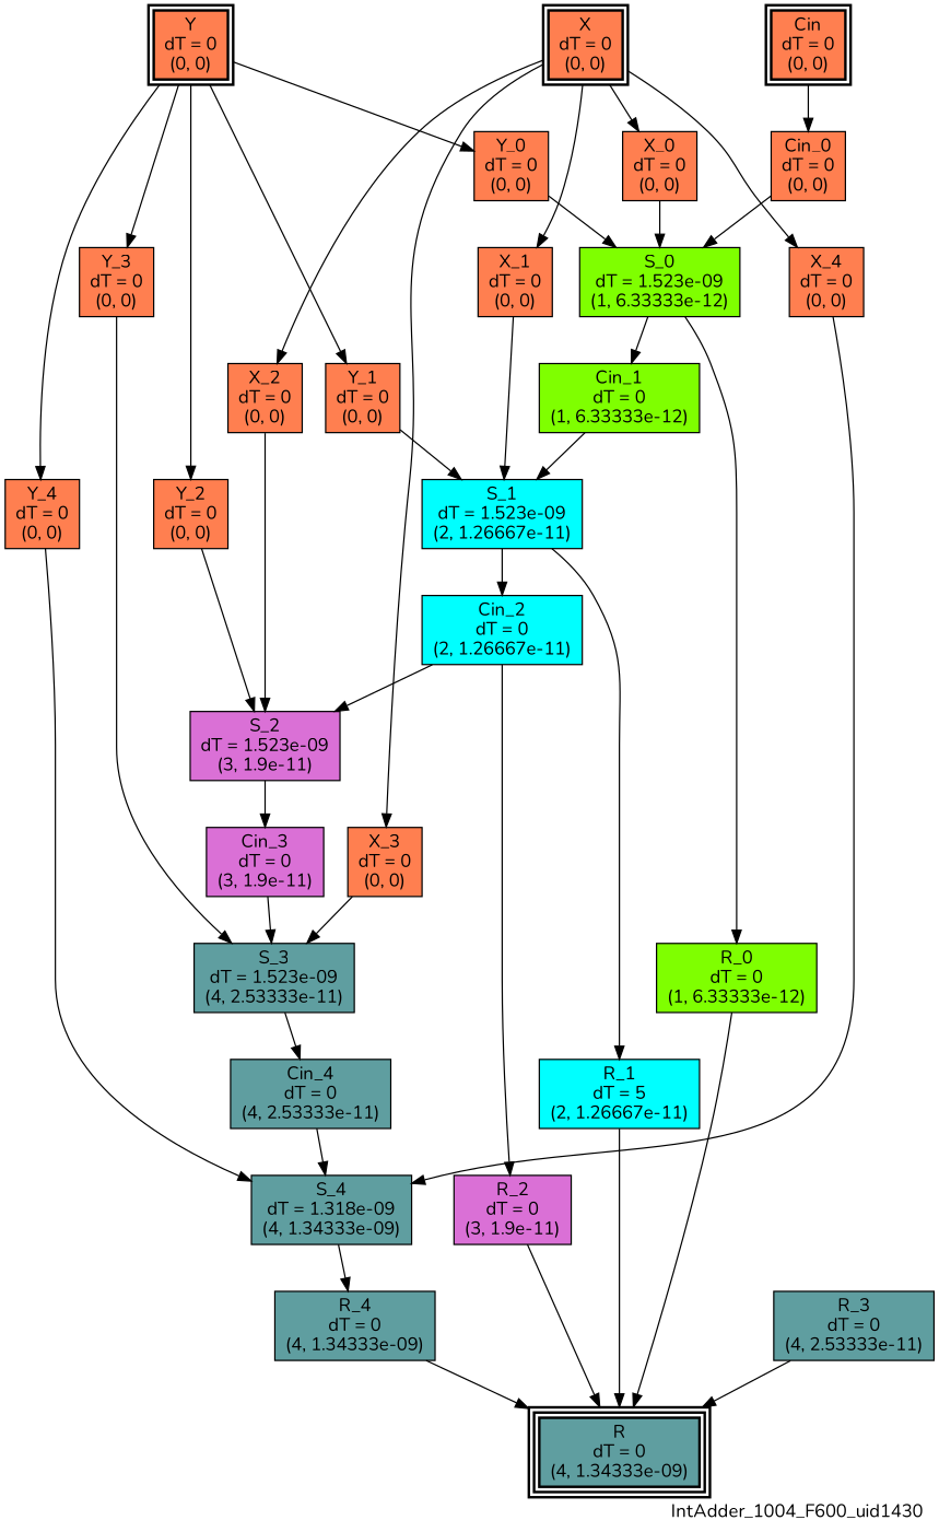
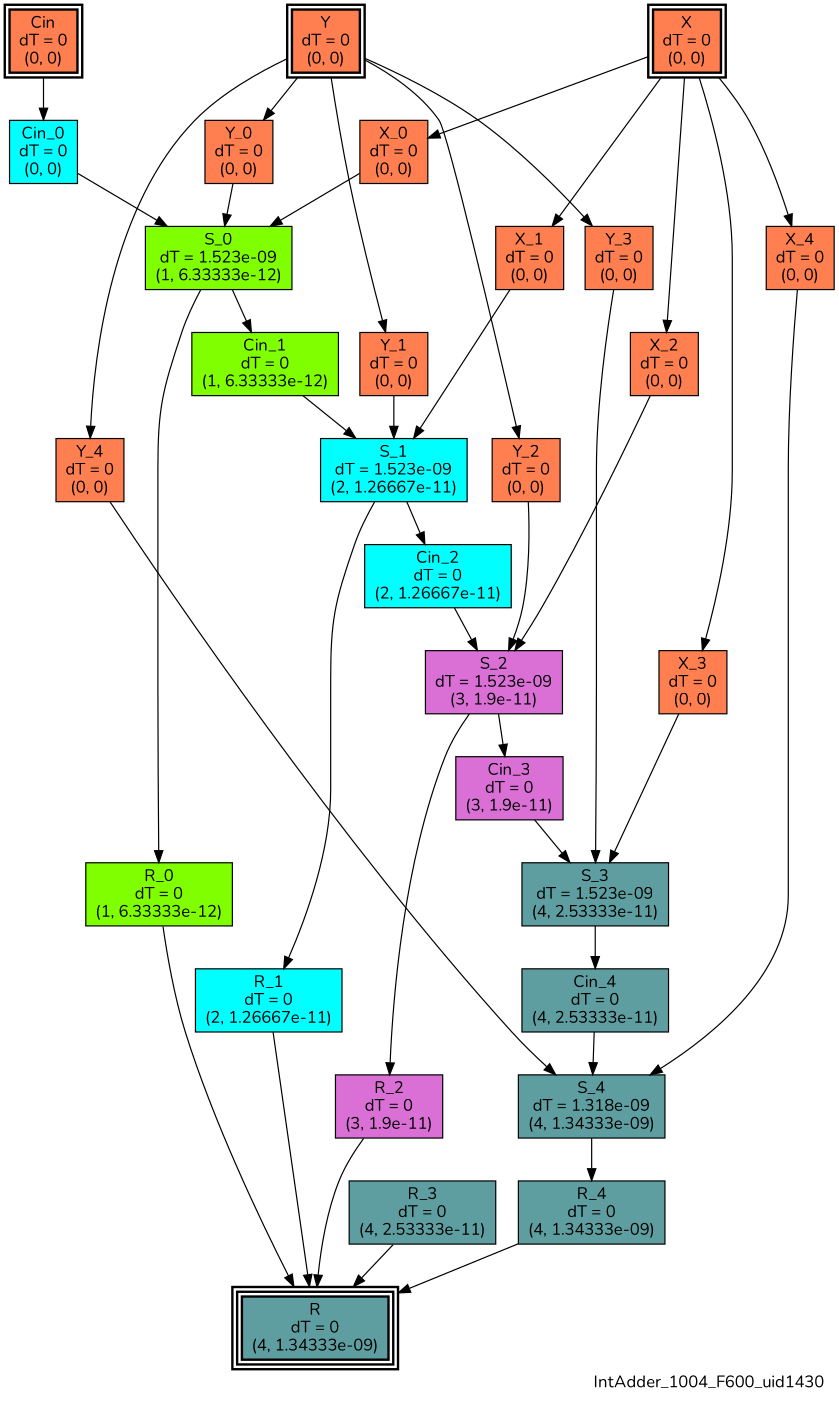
  digraph {
    fontname=Nunito
    label=IntAdder_1004_F600_uid1430
    labeljust=right
    labelloc=bottom
    nodesep=0.25
    ranksep=0.5
    node [color=black fillcolor=coral fontname=Nunito peripheries=1 shape=box style=filled]
    edge [arrowhead=normal arrowsize=1.0 arrowtail=normal color=black dir=forward fontname=Nunito]
    n1 [label="X\ndT = 0\n(0, 0)" peripheries=2 style="bold, filled"]
    n2 [label="Y\ndT = 0\n(0, 0)" peripheries=2 style="bold, filled"]
    n3 [label="Cin\ndT = 0\n(0, 0)" peripheries=2 style="bold, filled"]
    n4 [fillcolor=cadetblue label="R\ndT = 0\n(4, 1.34333e-09)" peripheries=3 style="bold, filled"]
    n5 [label="X_0\ndT = 0\n(0, 0)"]
    n6 [label="X_1\ndT = 0\n(0, 0)"]
    n7 [label="X_2\ndT = 0\n(0, 0)"]
    n8 [label="X_3\ndT = 0\n(0, 0)"]
    n9 [label="X_4\ndT = 0\n(0, 0)"]
    n10 [label="Y_0\ndT = 0\n(0, 0)"]
    n11 [label="Y_1\ndT = 0\n(0, 0)"]
    n12 [label="Y_2\ndT = 0\n(0, 0)"]
    n13 [label="Y_3\ndT = 0\n(0, 0)"]
    n14 [label="Y_4\ndT = 0\n(0, 0)"]
-   n15 [label="Cin_0\ndT = 0\n(0, 0)"]
+   n15 [fillcolor=cyan label="Cin_0\ndT = 0\n(0, 0)"]
    n16 [fillcolor=chartreuse label="S_0\ndT = 1.523e-09\n(1, 6.33333e-12)"]
    n17 [fillcolor=cyan label="S_1\ndT = 1.523e-09\n(2, 1.26667e-11)"]
    n18 [fillcolor=orchid label="S_2\ndT = 1.523e-09\n(3, 1.9e-11)"]
    n19 [fillcolor=cadetblue label="S_3\ndT = 1.523e-09\n(4, 2.53333e-11)"]
    n20 [fillcolor=cadetblue label="S_4\ndT = 1.318e-09\n(4, 1.34333e-09)"]
    n21 [fillcolor=chartreuse label="R_0\ndT = 0\n(1, 6.33333e-12)"]
    n22 [fillcolor=chartreuse label="Cin_1\ndT = 0\n(1, 6.33333e-12)"]
-   n23 [fillcolor=cyan label="R_1\ndT = 5\n(2, 1.26667e-11)"]
+   n23 [fillcolor=cyan label="R_1\ndT = 0\n(2, 1.26667e-11)"]
    n24 [fillcolor=cyan label="Cin_2\ndT = 0\n(2, 1.26667e-11)"]
    n25 [fillcolor=orchid label="R_2\ndT = 0\n(3, 1.9e-11)"]
    n26 [fillcolor=orchid label="Cin_3\ndT = 0\n(3, 1.9e-11)"]
    n27 [fillcolor=cadetblue label="Cin_4\ndT = 0\n(4, 2.53333e-11)"]
    n28 [fillcolor=cadetblue label="R_3\ndT = 0\n(4, 2.53333e-11)"]
    n29 [fillcolor=cadetblue label="R_4\ndT = 0\n(4, 1.34333e-09)"]
    subgraph sub_1 {
      rank=same
      n1
      n2
      n3
    }
    subgraph sub_2 {
      rank=same
      n4
    }
    n1 -> n5
    n1 -> n6
    n1 -> n7
    n1 -> n8
    n1 -> n9
    n2 -> n10
    n2 -> n11
    n2 -> n12
    n2 -> n13
    n2 -> n14
    n3 -> n15
    n5 -> n16
    n6 -> n17
    n7 -> n18
    n8 -> n19
    n9 -> n20
    n10 -> n16
    n11 -> n17
    n12 -> n18
    n13 -> n19
    n14 -> n20
    n15 -> n16
    n16 -> n21
    n16 -> n22
    n17 -> n23
    n17 -> n24
-   n24 -> n25
+   n18 -> n25
    n18 -> n26
    n19 -> n27
    n20 -> n29
    n21 -> n4
    n22 -> n17
    n23 -> n4
    n24 -> n18
    n25 -> n4
    n26 -> n19
    n27 -> n20
    n28 -> n4
    n29 -> n4
  }
